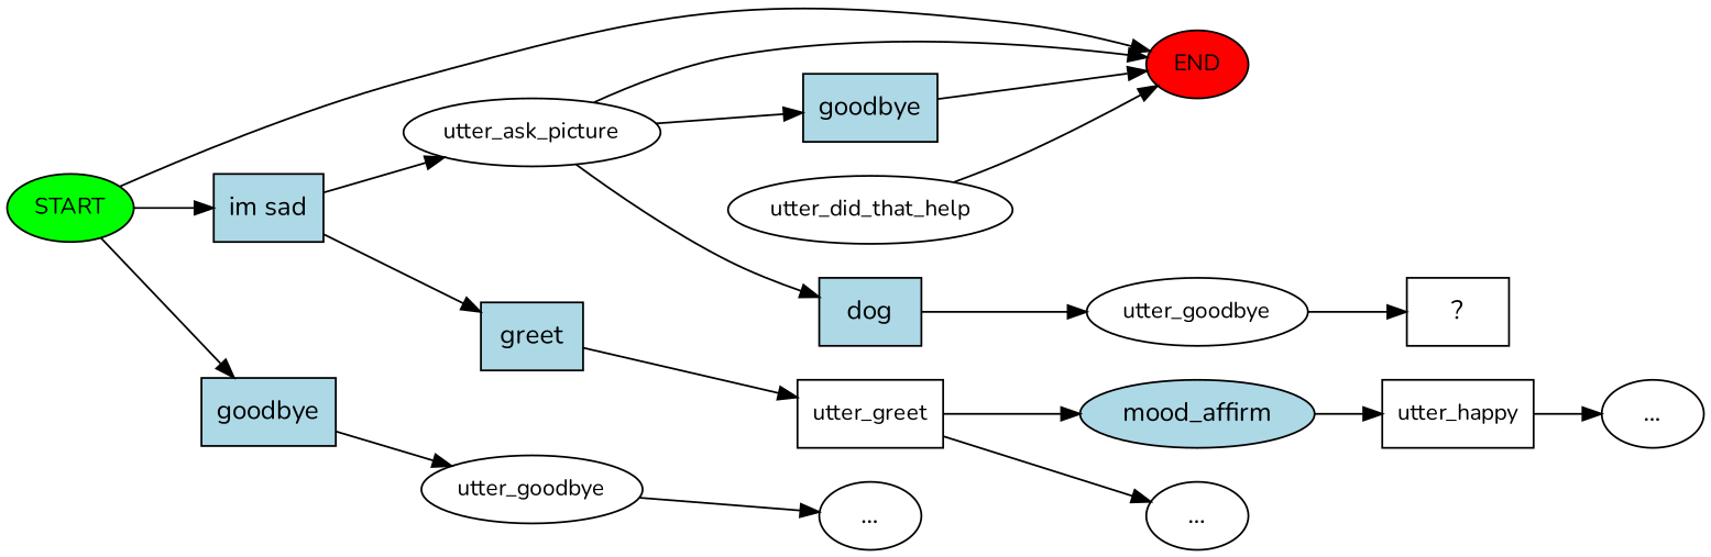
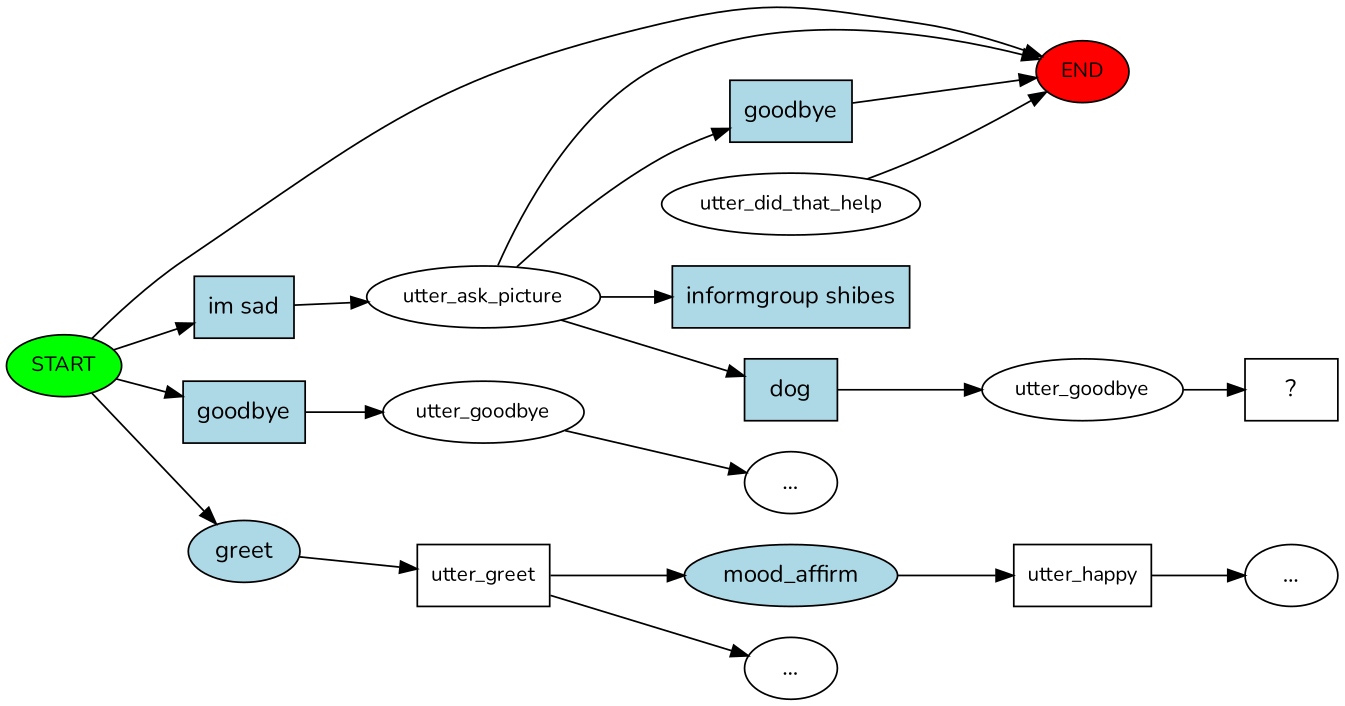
  digraph {
    fontname=Nunito
    rankdir=LR
    node [fontname=Nunito]
    edge [fontname=Nunito]
    n1 [fillcolor=green fontsize=12 label=START style=filled]
    n2 [fillcolor=red fontsize=12 label=END style=filled]
    n3 [fillcolor=lightblue label="im sad" shape=rect style=filled]
    n4 [fillcolor=lightblue label=goodbye shape=rect style=filled]
-   n5 [fillcolor=lightblue label=greet shape=rect style=filled]
+   n5 [fillcolor=lightblue label=greet shape=ellipse style=filled]
    n6 [fontsize=12 label=utter_ask_picture]
    n7 [fontsize=12 label=utter_goodbye]
    n8 [fontsize=12 label=utter_greet shape=box]
    n9 [fillcolor=lightblue label=mood_affirm shape=ellipse style=filled]
    n10 [fontsize=12 label=utter_happy shape=box]
+   n11 [fillcolor=lightblue label="informgroup shibes" shape=rect style=filled]
    n12 [fillcolor=lightblue label=goodbye shape=rect style=filled]
    n13 [fillcolor=lightblue label=dog shape=rect style=filled]
    n14 [fontsize=12 label=utter_goodbye]
    n15 [fontsize=12 label=utter_did_that_help]
    n16 [label="..."]
    n17 [label="..."]
    n18 [label="..."]
    n19 [label="  ?  " shape=rect]
    n1 -> n2
    n1 -> n3
    n1 -> n4
-   n3 -> n5
+   n1 -> n5
    n3 -> n6
    n4 -> n7
    n5 -> n8
    n6 -> n2
+   n6 -> n11
    n6 -> n12
    n6 -> n13
    n7 -> n16
    n8 -> n9
    n8 -> n17
    n9 -> n10
    n10 -> n18
    n12 -> n2
    n13 -> n14
    n14 -> n19
    n15 -> n2
  }
